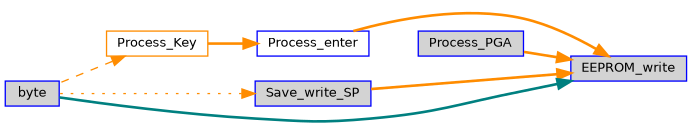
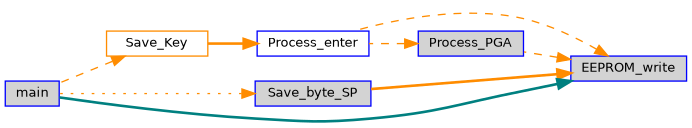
  digraph {
    rankdir=RL
    node [color=blue fillcolor=lightgrey fontname=Helvetica fontsize=10 shape=box style=filled]
    edge [color=darkorange dir=back fontname=Helvetica fontsize=10 labelfontname=Helvetica labelfontsize=10 style=bold]
    n1 [fontcolor=black height=0.2 label=EEPROM_write width=0.4]
    n2 [fillcolor=white height=0.2 label=Process_enter width=0.4]
    n3 [height=0.2 label=Process_PGA width=0.4]
-   n4 [height=0.2 label=Save_write_SP width=0.4]
-   n5 [height=0.2 label=byte width=0.4]
-   n6 [color=darkorange fillcolor=white height=0.2 label=Process_Key width=0.4]
-   n1 -> n2
-   n1 -> n3
+   n4 [height=0.2 label=Save_byte_SP width=0.4]
+   n5 [height=0.2 label=main width=0.4]
+   n6 [color=darkorange fillcolor=white height=0.2 label=Save_Key width=0.4]
+   n1 -> n2 [style=dashed]
+   n1 -> n3 [style=dashed]
    n1 -> n4
    n1 -> n5 [color=teal]
    n2 -> n6
+   n3 -> n2 [style=dashed]
    n4 -> n5 [style=dotted]
    n6 -> n5 [style=dashed]
  }
